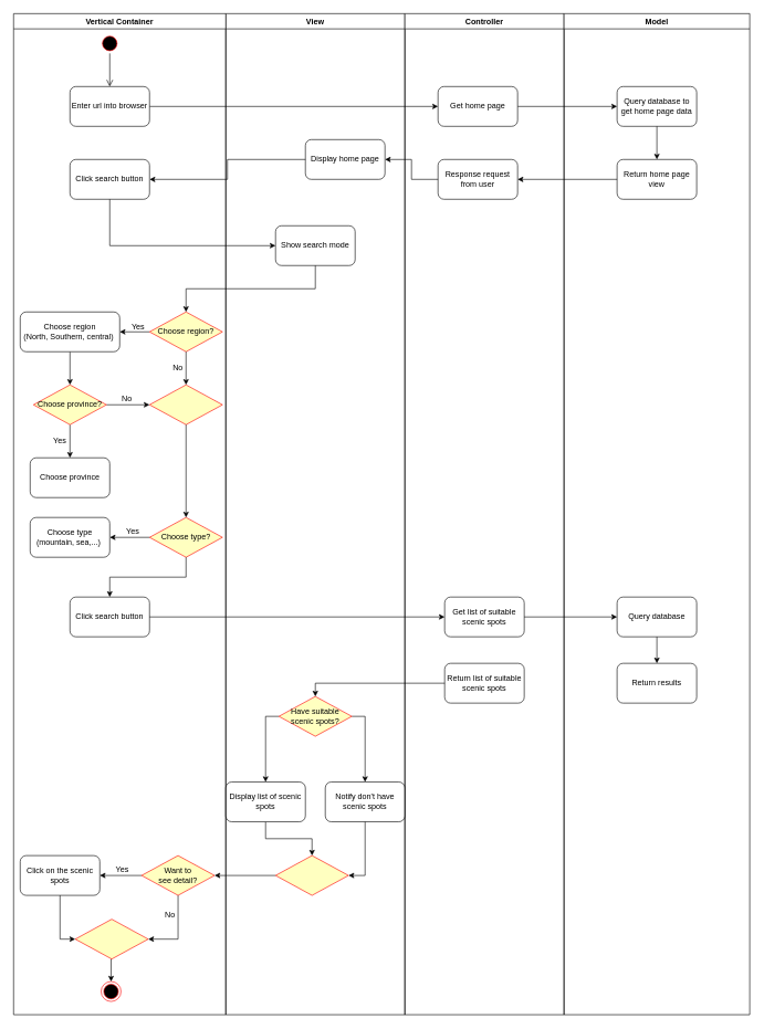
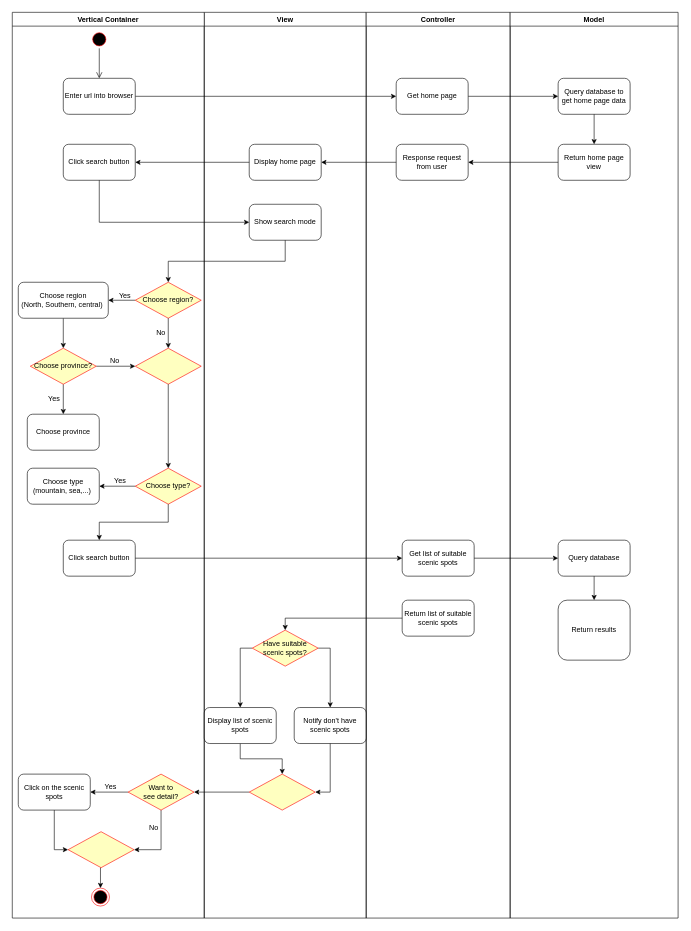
  <mxCell id="0" />
  <mxCell id="1" parent="0" />
  <mxCell id="2" style="edgeStyle=orthogonalEdgeStyle;rounded=0;orthogonalLoop=1;jettySize=auto;html=1;exitX=1;exitY=0.5;exitDx=0;exitDy=0;" parent="1" source="28" target="16" edge="1"><mxGeometry relative="1" as="geometry"><mxPoint x="690" y="170" as="targetPoint" /></mxGeometry></mxCell>
  <mxCell id="3" style="edgeStyle=orthogonalEdgeStyle;rounded=0;orthogonalLoop=1;jettySize=auto;html=1;exitX=1;exitY=0.5;exitDx=0;exitDy=0;" parent="1" source="16" target="21" edge="1"><mxGeometry relative="1" as="geometry"><mxPoint x="930" y="170" as="targetPoint" /></mxGeometry></mxCell>
  <mxCell id="4" value="View" style="swimlane;" parent="1" vertex="1"><mxGeometry x="340" y="20" width="270" height="1510" as="geometry" /></mxCell>
- <mxCell id="5" value="Display home page" style="rounded=1;whiteSpace=wrap;html=1;" vertex="1" parent="4"><mxGeometry x="120" y="190" width="120" height="60" as="geometry" /></mxCell>
+ <mxCell id="5" value="Display home page" style="rounded=1;whiteSpace=wrap;html=1;" vertex="1" parent="4"><mxGeometry x="75" y="220" width="120" height="60" as="geometry" /></mxCell>
  <mxCell id="6" value="Show search mode" style="rounded=1;whiteSpace=wrap;html=1;" vertex="1" parent="4"><mxGeometry x="75" y="320" width="120" height="60" as="geometry" /></mxCell>
  <mxCell id="7" style="edgeStyle=orthogonalEdgeStyle;rounded=0;orthogonalLoop=1;jettySize=auto;html=1;exitX=0;exitY=0.5;exitDx=0;exitDy=0;entryX=0.5;entryY=0;entryDx=0;entryDy=0;strokeColor=#000000;" edge="1" parent="4" source="9" target="11"><mxGeometry relative="1" as="geometry"><Array as="points"><mxPoint x="60" y="1060" /></Array></mxGeometry></mxCell>
  <mxCell id="8" style="edgeStyle=orthogonalEdgeStyle;rounded=0;orthogonalLoop=1;jettySize=auto;html=1;exitX=1;exitY=0.5;exitDx=0;exitDy=0;entryX=0.5;entryY=0;entryDx=0;entryDy=0;strokeColor=#000000;" edge="1" parent="4" source="9" target="12"><mxGeometry relative="1" as="geometry" /></mxCell>
  <mxCell id="9" value="Have suitable scenic spots?" style="rhombus;whiteSpace=wrap;html=1;fillColor=#ffffc0;strokeColor=#ff0000;" vertex="1" parent="4"><mxGeometry x="80" y="1030" width="110" height="60" as="geometry" /></mxCell>
  <mxCell id="10" style="edgeStyle=orthogonalEdgeStyle;rounded=0;orthogonalLoop=1;jettySize=auto;html=1;exitX=0.5;exitY=1;exitDx=0;exitDy=0;entryX=0.5;entryY=0;entryDx=0;entryDy=0;strokeColor=#000000;" edge="1" parent="4" source="11" target="13"><mxGeometry relative="1" as="geometry" /></mxCell>
  <mxCell id="11" value="Display list of scenic spots" style="rounded=1;whiteSpace=wrap;html=1;" vertex="1" parent="4"><mxGeometry y="1159" width="120" height="60" as="geometry" /></mxCell>
  <mxCell id="12" value="Notify don't have scenic spots" style="rounded=1;whiteSpace=wrap;html=1;" vertex="1" parent="4"><mxGeometry x="150" y="1159" width="120" height="60" as="geometry" /></mxCell>
  <mxCell id="13" value="" style="rhombus;whiteSpace=wrap;html=1;fillColor=#ffffc0;strokeColor=#ff0000;" vertex="1" parent="4"><mxGeometry x="75" y="1270" width="110" height="60" as="geometry" /></mxCell>
  <mxCell id="14" style="edgeStyle=orthogonalEdgeStyle;rounded=0;orthogonalLoop=1;jettySize=auto;html=1;exitX=0.5;exitY=1;exitDx=0;exitDy=0;strokeColor=#000000;entryX=1;entryY=0.5;entryDx=0;entryDy=0;" edge="1" parent="4" source="12" target="13"><mxGeometry relative="1" as="geometry"><mxPoint x="190" y="1310" as="targetPoint" /></mxGeometry></mxCell>
  <mxCell id="15" value="Controller" style="swimlane;" parent="1" vertex="1"><mxGeometry x="610" y="20" width="240" height="1510" as="geometry" /></mxCell>
  <mxCell id="16" value="Get home page" style="rounded=1;whiteSpace=wrap;html=1;" parent="15" vertex="1"><mxGeometry x="50" y="110" width="120" height="60" as="geometry" /></mxCell>
  <mxCell id="17" value="Response request from user" style="rounded=1;whiteSpace=wrap;html=1;" vertex="1" parent="15"><mxGeometry x="50" y="220" width="120" height="60" as="geometry" /></mxCell>
  <mxCell id="18" value="Get list of suitable scenic spots" style="rounded=1;whiteSpace=wrap;html=1;" vertex="1" parent="15"><mxGeometry x="60" y="880" width="120" height="60" as="geometry" /></mxCell>
  <mxCell id="19" value="Return list of suitable scenic spots" style="rounded=1;whiteSpace=wrap;html=1;" vertex="1" parent="15"><mxGeometry x="60" y="980" width="120" height="60" as="geometry" /></mxCell>
  <mxCell id="20" value="Model" style="swimlane;" parent="1" vertex="1"><mxGeometry x="850" y="20" width="280" height="1510" as="geometry" /></mxCell>
  <mxCell id="21" value="Query database to get home page data" style="rounded=1;whiteSpace=wrap;html=1;" parent="20" vertex="1"><mxGeometry x="80" y="110" width="120" height="60" as="geometry" /></mxCell>
  <mxCell id="22" value="Return home page view" style="rounded=1;whiteSpace=wrap;html=1;" vertex="1" parent="20"><mxGeometry x="80" y="220" width="120" height="60" as="geometry" /></mxCell>
  <mxCell id="23" style="edgeStyle=orthogonalEdgeStyle;rounded=0;orthogonalLoop=1;jettySize=auto;html=1;exitX=0.5;exitY=1;exitDx=0;exitDy=0;" edge="1" parent="20" source="21" target="22"><mxGeometry relative="1" as="geometry"><mxPoint x="140" y="220" as="targetPoint" /></mxGeometry></mxCell>
  <mxCell id="24" value="Query database" style="rounded=1;whiteSpace=wrap;html=1;" vertex="1" parent="20"><mxGeometry x="80" y="880" width="120" height="60" as="geometry" /></mxCell>
- <mxCell id="25" value="Return results" style="rounded=1;whiteSpace=wrap;html=1;" vertex="1" parent="20"><mxGeometry x="80" y="980" width="120" height="60" as="geometry" /></mxCell>
+ <mxCell id="25" value="Return results" style="rounded=1;whiteSpace=wrap;html=1;" vertex="1" parent="20"><mxGeometry x="80" y="980" width="120" height="100" as="geometry" /></mxCell>
  <mxCell id="26" style="edgeStyle=orthogonalEdgeStyle;rounded=0;orthogonalLoop=1;jettySize=auto;html=1;exitX=0.5;exitY=1;exitDx=0;exitDy=0;strokeColor=#000000;" edge="1" parent="20" source="24" target="25"><mxGeometry relative="1" as="geometry"><mxPoint x="140" y="960" as="targetPoint" /></mxGeometry></mxCell>
  <mxCell id="27" value="Vertical Container" style="swimlane;" parent="1" vertex="1"><mxGeometry x="20" y="20" width="320" height="1510" as="geometry"><mxRectangle x="30" y="10" width="130" height="23" as="alternateBounds" /></mxGeometry></mxCell>
  <mxCell id="28" value="Enter url into browser" style="rounded=1;whiteSpace=wrap;html=1;" parent="27" vertex="1"><mxGeometry x="85" y="110" width="120" height="60" as="geometry" /></mxCell>
  <mxCell id="29" value="" style="ellipse;html=1;shape=startState;fillColor=#000000;strokeColor=#ff0000;" parent="27" vertex="1"><mxGeometry x="130" y="30" width="30" height="30" as="geometry" /></mxCell>
  <mxCell id="30" value="" style="edgeStyle=orthogonalEdgeStyle;html=1;verticalAlign=bottom;endArrow=open;endSize=8;strokeColor=#000000;rounded=0;" parent="27" source="29" target="28" edge="1"><mxGeometry relative="1" as="geometry"><mxPoint x="341" y="110" as="targetPoint" /></mxGeometry></mxCell>
  <mxCell id="31" value="Click search button" style="rounded=1;whiteSpace=wrap;html=1;" vertex="1" parent="27"><mxGeometry x="85" y="220" width="120" height="60" as="geometry" /></mxCell>
  <mxCell id="32" style="edgeStyle=orthogonalEdgeStyle;rounded=0;orthogonalLoop=1;jettySize=auto;html=1;exitX=0.5;exitY=1;exitDx=0;exitDy=0;entryX=0.5;entryY=0;entryDx=0;entryDy=0;strokeColor=#000000;" edge="1" parent="27" source="33" target="40"><mxGeometry relative="1" as="geometry" /></mxCell>
  <mxCell id="33" value="&lt;div&gt;&lt;span&gt;Choose region&lt;/span&gt;&lt;/div&gt;&lt;div&gt;&lt;span&gt;(North, Southern, central)&amp;nbsp;&lt;/span&gt;&lt;/div&gt;" style="rounded=1;whiteSpace=wrap;html=1;align=center;" vertex="1" parent="27"><mxGeometry x="10" y="450" width="150" height="60" as="geometry" /></mxCell>
  <mxCell id="34" style="edgeStyle=orthogonalEdgeStyle;rounded=0;orthogonalLoop=1;jettySize=auto;html=1;exitX=0;exitY=0.5;exitDx=0;exitDy=0;entryX=1;entryY=0.5;entryDx=0;entryDy=0;strokeColor=#000000;" edge="1" parent="27" source="35" target="33"><mxGeometry relative="1" as="geometry" /></mxCell>
  <mxCell id="35" value="Choose region?" style="rhombus;whiteSpace=wrap;html=1;fillColor=#ffffc0;strokeColor=#ff0000;" vertex="1" parent="27"><mxGeometry x="205" y="450" width="110" height="60" as="geometry" /></mxCell>
  <mxCell id="36" value="Yes" style="text;html=1;strokeColor=none;fillColor=none;align=center;verticalAlign=middle;whiteSpace=wrap;rounded=0;" vertex="1" parent="27"><mxGeometry x="158" y="458" width="60" height="30" as="geometry" /></mxCell>
  <mxCell id="37" value="No" style="text;html=1;strokeColor=none;fillColor=none;align=center;verticalAlign=middle;whiteSpace=wrap;rounded=0;" vertex="1" parent="27"><mxGeometry x="218" y="520" width="60" height="30" as="geometry" /></mxCell>
  <mxCell id="38" style="edgeStyle=orthogonalEdgeStyle;rounded=0;orthogonalLoop=1;jettySize=auto;html=1;exitX=0.5;exitY=1;exitDx=0;exitDy=0;entryX=0.5;entryY=0;entryDx=0;entryDy=0;strokeColor=#000000;" edge="1" parent="27" source="40" target="42"><mxGeometry relative="1" as="geometry" /></mxCell>
  <mxCell id="39" style="edgeStyle=orthogonalEdgeStyle;rounded=0;orthogonalLoop=1;jettySize=auto;html=1;exitX=1;exitY=0.5;exitDx=0;exitDy=0;entryX=0;entryY=0.5;entryDx=0;entryDy=0;strokeColor=#000000;" edge="1" parent="27" source="40" target="44"><mxGeometry relative="1" as="geometry" /></mxCell>
  <mxCell id="40" value="Choose province?" style="rhombus;whiteSpace=wrap;html=1;fillColor=#ffffc0;strokeColor=#ff0000;" vertex="1" parent="27"><mxGeometry x="30" y="560" width="110" height="60" as="geometry" /></mxCell>
  <mxCell id="41" style="edgeStyle=orthogonalEdgeStyle;rounded=0;orthogonalLoop=1;jettySize=auto;html=1;exitX=0.5;exitY=1;exitDx=0;exitDy=0;strokeColor=#000000;entryX=0.5;entryY=0;entryDx=0;entryDy=0;" edge="1" parent="27" source="35" target="44"><mxGeometry relative="1" as="geometry"><mxPoint x="260" y="590" as="targetPoint" /><Array as="points" /></mxGeometry></mxCell>
  <mxCell id="42" value="Choose province" style="rounded=1;whiteSpace=wrap;html=1;" vertex="1" parent="27"><mxGeometry x="25" y="670" width="120" height="60" as="geometry" /></mxCell>
  <mxCell id="43" value="Yes" style="text;html=1;strokeColor=none;fillColor=none;align=center;verticalAlign=middle;whiteSpace=wrap;rounded=0;" vertex="1" parent="27"><mxGeometry x="40" y="630" width="60" height="30" as="geometry" /></mxCell>
  <mxCell id="44" value="" style="rhombus;whiteSpace=wrap;html=1;fillColor=#ffffc0;strokeColor=#ff0000;" vertex="1" parent="27"><mxGeometry x="205" y="560" width="110" height="60" as="geometry" /></mxCell>
  <mxCell id="45" value="No" style="text;html=1;strokeColor=none;fillColor=none;align=center;verticalAlign=middle;whiteSpace=wrap;rounded=0;" vertex="1" parent="27"><mxGeometry x="141" y="566" width="60" height="30" as="geometry" /></mxCell>
  <mxCell id="46" value="Choose type?" style="rhombus;whiteSpace=wrap;html=1;fillColor=#ffffc0;strokeColor=#ff0000;" vertex="1" parent="27"><mxGeometry x="205" y="760" width="110" height="60" as="geometry" /></mxCell>
  <mxCell id="47" style="edgeStyle=orthogonalEdgeStyle;rounded=0;orthogonalLoop=1;jettySize=auto;html=1;exitX=0.5;exitY=1;exitDx=0;exitDy=0;strokeColor=#000000;entryX=0.5;entryY=0;entryDx=0;entryDy=0;" edge="1" parent="27" source="44" target="46"><mxGeometry relative="1" as="geometry"><mxPoint x="260" y="780" as="targetPoint" /></mxGeometry></mxCell>
  <mxCell id="48" value="Choose type (mountain, sea,...)&amp;nbsp;" style="rounded=1;whiteSpace=wrap;html=1;" vertex="1" parent="27"><mxGeometry x="25" y="760" width="120" height="60" as="geometry" /></mxCell>
  <mxCell id="49" style="edgeStyle=orthogonalEdgeStyle;rounded=0;orthogonalLoop=1;jettySize=auto;html=1;exitX=0;exitY=0.5;exitDx=0;exitDy=0;strokeColor=#000000;" edge="1" parent="27" source="46" target="48"><mxGeometry relative="1" as="geometry"><mxPoint x="150" y="790" as="targetPoint" /></mxGeometry></mxCell>
  <mxCell id="50" value="Yes" style="text;html=1;strokeColor=none;fillColor=none;align=center;verticalAlign=middle;whiteSpace=wrap;rounded=0;" vertex="1" parent="27"><mxGeometry x="150" y="766" width="60" height="30" as="geometry" /></mxCell>
  <mxCell id="51" value="Click search button" style="rounded=1;whiteSpace=wrap;html=1;" vertex="1" parent="27"><mxGeometry x="85" y="880" width="120" height="60" as="geometry" /></mxCell>
  <mxCell id="52" style="edgeStyle=orthogonalEdgeStyle;rounded=0;orthogonalLoop=1;jettySize=auto;html=1;exitX=0.5;exitY=1;exitDx=0;exitDy=0;strokeColor=#000000;" edge="1" parent="27" source="46" target="51"><mxGeometry relative="1" as="geometry"><mxPoint x="150" y="910" as="targetPoint" /></mxGeometry></mxCell>
  <mxCell id="53" style="edgeStyle=orthogonalEdgeStyle;rounded=0;orthogonalLoop=1;jettySize=auto;html=1;exitX=0.5;exitY=1;exitDx=0;exitDy=0;entryX=1;entryY=0.5;entryDx=0;entryDy=0;strokeColor=#000000;" edge="1" parent="27" source="54" target="62"><mxGeometry relative="1" as="geometry" /></mxCell>
  <mxCell id="54" value="Want to &lt;br&gt;see detail?" style="rhombus;whiteSpace=wrap;html=1;fillColor=#ffffc0;strokeColor=#ff0000;" vertex="1" parent="27"><mxGeometry x="193" y="1270" width="110" height="60" as="geometry" /></mxCell>
  <mxCell id="55" style="edgeStyle=orthogonalEdgeStyle;rounded=0;orthogonalLoop=1;jettySize=auto;html=1;exitX=0.5;exitY=1;exitDx=0;exitDy=0;entryX=0;entryY=0.5;entryDx=0;entryDy=0;strokeColor=#000000;" edge="1" parent="27" source="56" target="62"><mxGeometry relative="1" as="geometry" /></mxCell>
  <mxCell id="56" value="Click on the scenic spots" style="rounded=1;whiteSpace=wrap;html=1;" vertex="1" parent="27"><mxGeometry x="10" y="1270" width="120" height="60" as="geometry" /></mxCell>
  <mxCell id="57" style="edgeStyle=orthogonalEdgeStyle;rounded=0;orthogonalLoop=1;jettySize=auto;html=1;exitX=0;exitY=0.5;exitDx=0;exitDy=0;strokeColor=#000000;" edge="1" parent="27" source="54" target="56"><mxGeometry relative="1" as="geometry"><mxPoint x="60" y="1330" as="targetPoint" /></mxGeometry></mxCell>
  <mxCell id="58" value="" style="ellipse;html=1;shape=endState;fillColor=#000000;strokeColor=#ff0000;" vertex="1" parent="27"><mxGeometry x="132" y="1460" width="30" height="30" as="geometry" /></mxCell>
  <mxCell id="59" value="Yes" style="text;html=1;strokeColor=none;fillColor=none;align=center;verticalAlign=middle;whiteSpace=wrap;rounded=0;" vertex="1" parent="27"><mxGeometry x="134" y="1277" width="60" height="30" as="geometry" /></mxCell>
  <mxCell id="60" value="No" style="text;html=1;strokeColor=none;fillColor=none;align=center;verticalAlign=middle;whiteSpace=wrap;rounded=0;" vertex="1" parent="27"><mxGeometry x="206" y="1344" width="60" height="30" as="geometry" /></mxCell>
  <mxCell id="61" style="edgeStyle=orthogonalEdgeStyle;rounded=0;orthogonalLoop=1;jettySize=auto;html=1;exitX=0.5;exitY=1;exitDx=0;exitDy=0;entryX=0.5;entryY=0;entryDx=0;entryDy=0;strokeColor=#000000;" edge="1" parent="27" source="62" target="58"><mxGeometry relative="1" as="geometry" /></mxCell>
  <mxCell id="62" value="" style="rhombus;whiteSpace=wrap;html=1;fillColor=#ffffc0;strokeColor=#ff0000;" vertex="1" parent="27"><mxGeometry x="93" y="1366" width="110" height="60" as="geometry" /></mxCell>
  <mxCell id="63" style="edgeStyle=orthogonalEdgeStyle;rounded=0;orthogonalLoop=1;jettySize=auto;html=1;exitX=0;exitY=0.5;exitDx=0;exitDy=0;" edge="1" parent="1" source="22" target="17"><mxGeometry relative="1" as="geometry" /></mxCell>
  <mxCell id="64" style="edgeStyle=orthogonalEdgeStyle;rounded=0;orthogonalLoop=1;jettySize=auto;html=1;" edge="1" parent="1" source="17" target="5"><mxGeometry relative="1" as="geometry"><mxPoint x="550" y="270" as="targetPoint" /></mxGeometry></mxCell>
  <mxCell id="65" style="edgeStyle=orthogonalEdgeStyle;rounded=0;orthogonalLoop=1;jettySize=auto;html=1;exitX=0;exitY=0.5;exitDx=0;exitDy=0;" edge="1" parent="1" source="5" target="31"><mxGeometry relative="1" as="geometry"><mxPoint x="310" y="270" as="targetPoint" /></mxGeometry></mxCell>
  <mxCell id="66" style="edgeStyle=orthogonalEdgeStyle;rounded=0;orthogonalLoop=1;jettySize=auto;html=1;exitX=0.5;exitY=1;exitDx=0;exitDy=0;entryX=0;entryY=0.5;entryDx=0;entryDy=0;" edge="1" parent="1" source="31" target="6"><mxGeometry relative="1" as="geometry"><mxPoint x="450" y="370" as="targetPoint" /></mxGeometry></mxCell>
  <mxCell id="67" style="edgeStyle=orthogonalEdgeStyle;rounded=0;orthogonalLoop=1;jettySize=auto;html=1;exitX=0.5;exitY=1;exitDx=0;exitDy=0;entryX=0.5;entryY=0;entryDx=0;entryDy=0;" edge="1" parent="1" source="6" target="35"><mxGeometry relative="1" as="geometry"><mxPoint x="295" y="430" as="targetPoint" /></mxGeometry></mxCell>
  <mxCell id="68" style="edgeStyle=orthogonalEdgeStyle;rounded=0;orthogonalLoop=1;jettySize=auto;html=1;exitX=1;exitY=0.5;exitDx=0;exitDy=0;strokeColor=#000000;" edge="1" parent="1" source="51" target="18"><mxGeometry relative="1" as="geometry"><mxPoint x="660" y="930" as="targetPoint" /></mxGeometry></mxCell>
  <mxCell id="69" style="edgeStyle=orthogonalEdgeStyle;rounded=0;orthogonalLoop=1;jettySize=auto;html=1;exitX=1;exitY=0.5;exitDx=0;exitDy=0;strokeColor=#000000;" edge="1" parent="1" source="18" target="24"><mxGeometry relative="1" as="geometry"><mxPoint x="940" y="930" as="targetPoint" /></mxGeometry></mxCell>
  <mxCell id="70" style="edgeStyle=orthogonalEdgeStyle;rounded=0;orthogonalLoop=1;jettySize=auto;html=1;exitX=0;exitY=0.5;exitDx=0;exitDy=0;entryX=0.5;entryY=0;entryDx=0;entryDy=0;strokeColor=#000000;" edge="1" parent="1" source="19" target="9"><mxGeometry relative="1" as="geometry" /></mxCell>
  <mxCell id="71" style="edgeStyle=orthogonalEdgeStyle;rounded=0;orthogonalLoop=1;jettySize=auto;html=1;exitX=0;exitY=0.5;exitDx=0;exitDy=0;strokeColor=#000000;entryX=1;entryY=0.5;entryDx=0;entryDy=0;" edge="1" parent="1" source="13" target="54"><mxGeometry relative="1" as="geometry"><mxPoint x="260" y="1319.647" as="targetPoint" /></mxGeometry></mxCell>
